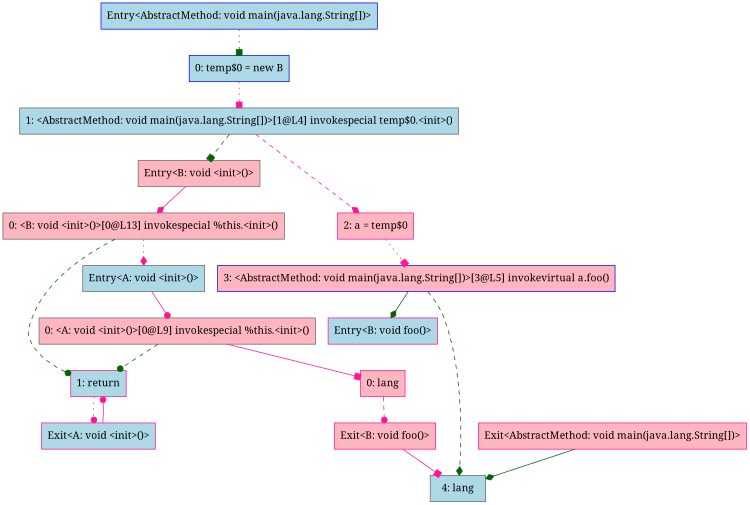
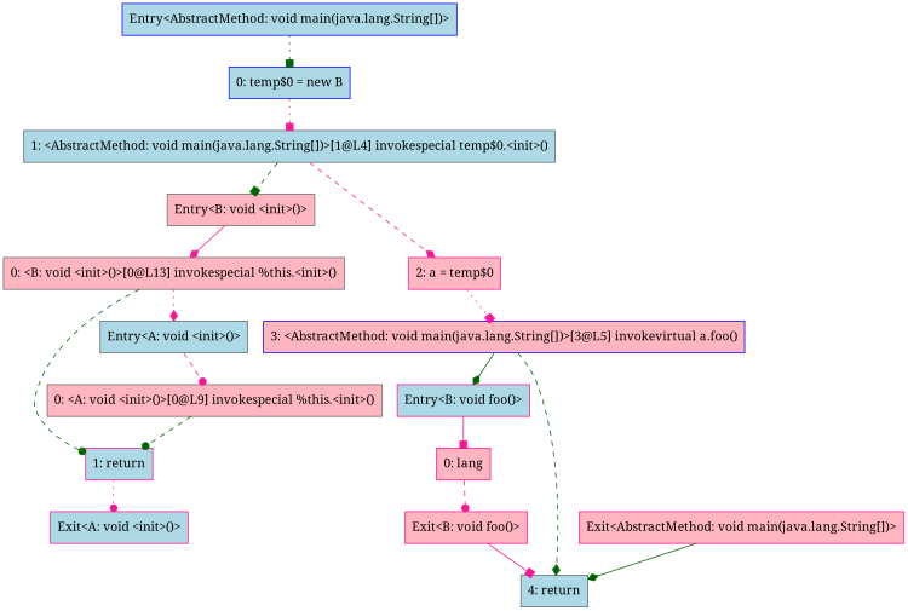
  digraph {
    fontname="Noto Serif"
    node [color=deeppink fillcolor=lightblue fontname="Noto Serif" shape=box style=filled]
    edge [arrowhead=box color=deeppink fontname="Noto Serif" style=solid]
    "Entry<B: void foo()>"
    n2 [fillcolor=lightpink label="0: lang"]
    "Exit<B: void foo()>" [fillcolor=lightpink]
-   "4: return" [color=gray40 label="4: lang"]
+   "4: return" [color=gray40]
    "Entry<B: void <init>()>" [color=gray40 fillcolor=lightpink]
    "0: <B: void <init>()>[0@L13] invokespecial %this.<init>()" [color=gray40 fillcolor=lightpink]
    "1: return"
    "Entry<A: void <init>()>" [color=gray40]
    "Exit<A: void <init>()>"
    "0: <A: void <init>()>[0@L9] invokespecial %this.<init>()" [color=gray40 fillcolor=lightpink]
    "2: a = temp$0" [fillcolor=lightpink]
    "3: <AbstractMethod: void main(java.lang.String[])>[3@L5] invokevirtual a.foo()" [color=blue fillcolor=lightpink]
    "Entry<AbstractMethod: void main(java.lang.String[])>" [color=blue]
    "0: temp$0 = new B" [color=blue]
    "1: <AbstractMethod: void main(java.lang.String[])>[1@L4] invokespecial temp$0.<init>()" [color=gray40]
    "Exit<AbstractMethod: void main(java.lang.String[])>" [fillcolor=lightpink]
-   "0: <A: void <init>()>[0@L9] invokespecial %this.<init>()" -> n2
+   "Entry<B: void foo()>" -> n2
    n2 -> "Exit<B: void foo()>" [arrowhead=dot style=dashed]
    "Exit<B: void foo()>" -> "4: return"
    "Entry<B: void <init>()>" -> "0: <B: void <init>()>[0@L13] invokespecial %this.<init>()" [arrowhead=diamond]
    "0: <B: void <init>()>[0@L13] invokespecial %this.<init>()" -> "1: return" [arrowhead=dot color=darkgreen style=dashed]
    "0: <B: void <init>()>[0@L13] invokespecial %this.<init>()" -> "Entry<A: void <init>()>" [arrowhead=diamond style=dotted]
    "1: return" -> "Exit<A: void <init>()>" [arrowhead=dot style=dotted]
-   "Entry<A: void <init>()>" -> "0: <A: void <init>()>[0@L9] invokespecial %this.<init>()" [arrowhead=dot]
-   "Exit<A: void <init>()>" -> "1: return" [arrowhead=dot]
+   "Entry<A: void <init>()>" -> "0: <A: void <init>()>[0@L9] invokespecial %this.<init>()" [arrowhead=dot style=dashed]
    "0: <A: void <init>()>[0@L9] invokespecial %this.<init>()" -> "1: return" [arrowhead=dot color=darkgreen style=dashed]
    "2: a = temp$0" -> "3: <AbstractMethod: void main(java.lang.String[])>[3@L5] invokevirtual a.foo()" [style=dotted]
    "3: <AbstractMethod: void main(java.lang.String[])>[3@L5] invokevirtual a.foo()" -> "Entry<B: void foo()>" [arrowhead=diamond color=darkgreen]
    "3: <AbstractMethod: void main(java.lang.String[])>[3@L5] invokevirtual a.foo()" -> "4: return" [arrowhead=diamond color=darkgreen style=dashed]
    "Entry<AbstractMethod: void main(java.lang.String[])>" -> "0: temp$0 = new B" [color=darkgreen style=dotted]
    "0: temp$0 = new B" -> "1: <AbstractMethod: void main(java.lang.String[])>[1@L4] invokespecial temp$0.<init>()" [style=dotted]
    "1: <AbstractMethod: void main(java.lang.String[])>[1@L4] invokespecial temp$0.<init>()" -> "Entry<B: void <init>()>" [color=darkgreen style=dashed]
    "1: <AbstractMethod: void main(java.lang.String[])>[1@L4] invokespecial temp$0.<init>()" -> "2: a = temp$0" [arrowhead=diamond style=dashed]
    "Exit<AbstractMethod: void main(java.lang.String[])>" -> "4: return" [arrowhead=diamond color=darkgreen]
  }
